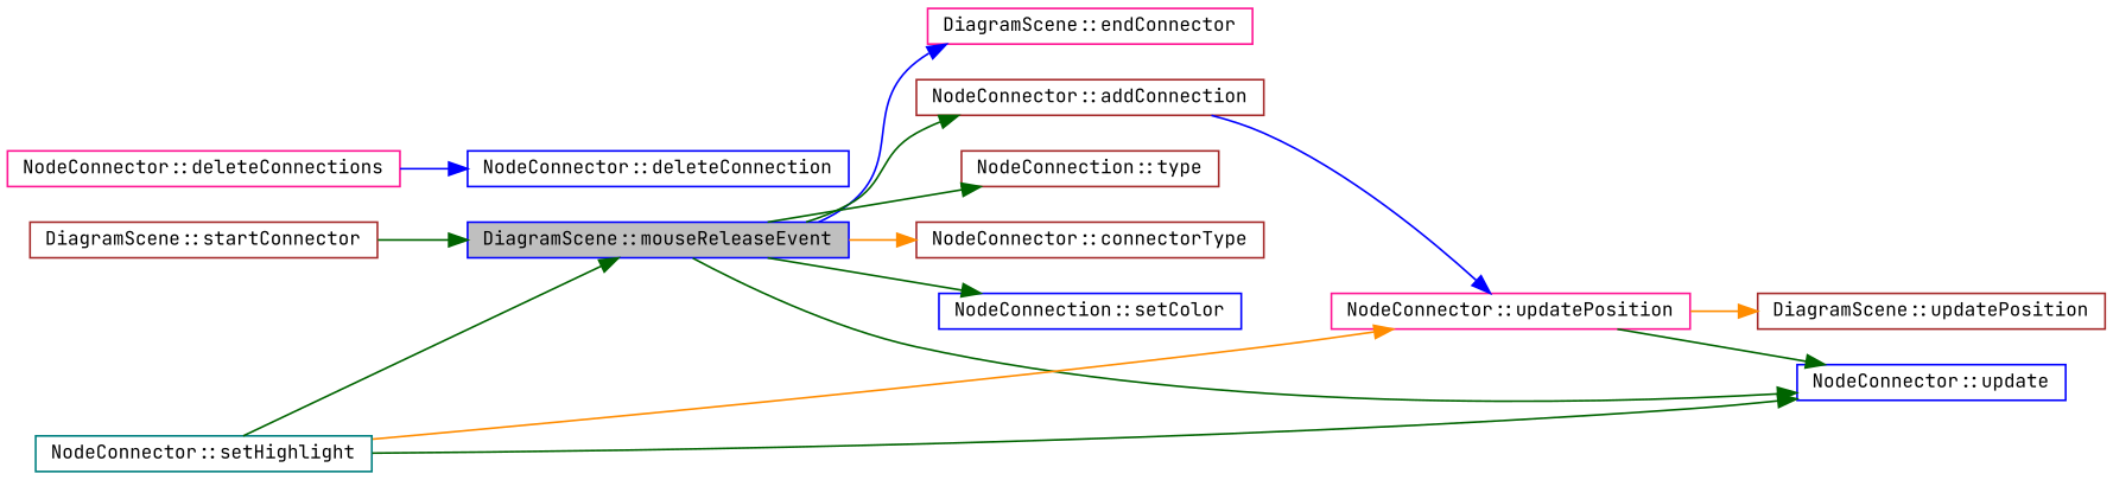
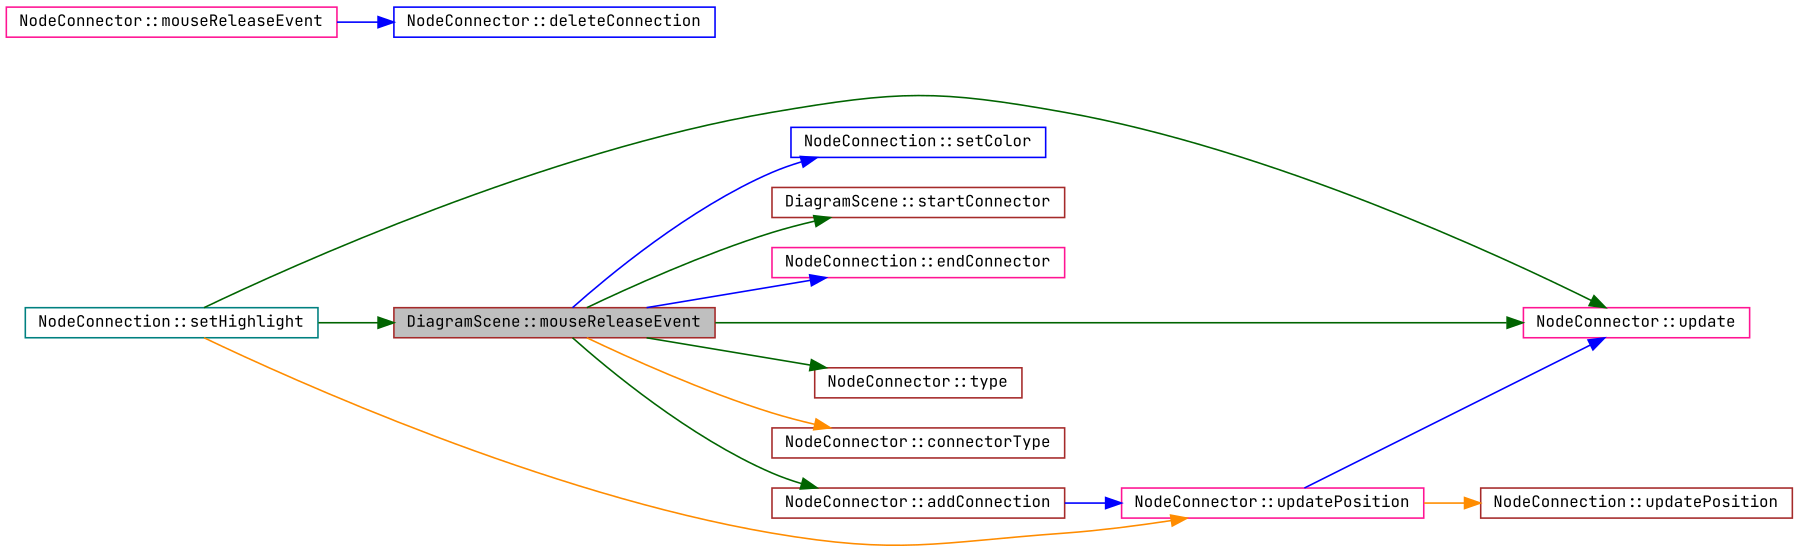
  digraph {
    fontname="JetBrains Mono"
    rankdir=LR
    node [color=brown fillcolor=white fontname="JetBrains Mono" fontsize=10 shape=record style=filled]
    edge [color=darkgreen fontname="JetBrains Mono" fontsize=10 labelfontname=Helvetica labelfontsize=10 style=solid]
-   n1 [color=blue fillcolor=grey75 fontcolor=black height=0.2 label="DiagramScene::mouseReleaseEvent" width=0.4]
+   n1 [fillcolor=grey75 fontcolor=black height=0.2 label="DiagramScene::mouseReleaseEvent" width=0.4]
    n2 [height=0.2 label="DiagramScene::startConnector" width=0.4]
-   n3 [color=deeppink height=0.2 label="DiagramScene::endConnector" width=0.4]
-   n4 [color=blue height=0.2 label="NodeConnector::update" width=0.4]
-   n5 [height=0.2 label="NodeConnection::type" width=0.4]
+   n3 [color=deeppink height=0.2 label="NodeConnection::endConnector" width=0.4]
+   n4 [color=deeppink height=0.2 label="NodeConnector::update" width=0.4]
+   n5 [height=0.2 label="NodeConnector::type" width=0.4]
    n6 [height=0.2 label="NodeConnector::connectorType" width=0.4]
    n7 [color=blue height=0.2 label="NodeConnection::setColor" width=0.4]
    n8 [height=0.2 label="NodeConnector::addConnection" width=0.4]
-   n9 [color=teal height=0.2 label="NodeConnector::setHighlight" width=0.4]
+   n9 [color=teal height=0.2 label="NodeConnection::setHighlight" width=0.4]
    n10 [color=deeppink height=0.2 label="NodeConnector::updatePosition" width=0.4]
-   n11 [height=0.2 label="DiagramScene::updatePosition" width=0.4]
-   n12 [color=deeppink height=0.2 label="NodeConnector::deleteConnections" width=0.4]
+   n11 [height=0.2 label="NodeConnection::updatePosition" width=0.4]
+   n12 [color=deeppink height=0.2 label="NodeConnector::mouseReleaseEvent" width=0.4]
    n13 [color=blue height=0.2 label="NodeConnector::deleteConnection" width=0.4]
-   n2 -> n1
+   n1 -> n2
    n1 -> n3 [color=blue]
    n1 -> n4
    n1 -> n5
    n1 -> n6 [color=darkorange]
-   n1 -> n7
+   n1 -> n7 [color=blue]
    n1 -> n8
    n8 -> n10 [color=blue]
    n9 -> n1
    n9 -> n4
    n9 -> n10 [color=darkorange]
-   n10 -> n4
+   n10 -> n4 [color=blue]
    n10 -> n11 [color=darkorange]
    n12 -> n13 [color=blue]
  }
